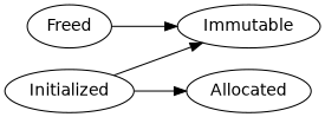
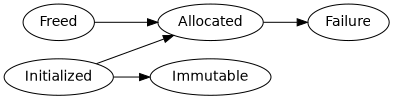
  digraph {
    rankdir=LR
    node [fontname=Helvetica]
    Freed
    Allocated
+   Failure
    Initialized
    Immutable
-   Freed -> Immutable
+   Freed -> Allocated
+   Allocated -> Failure
    Initialized -> Allocated
    Initialized -> Immutable
  }
